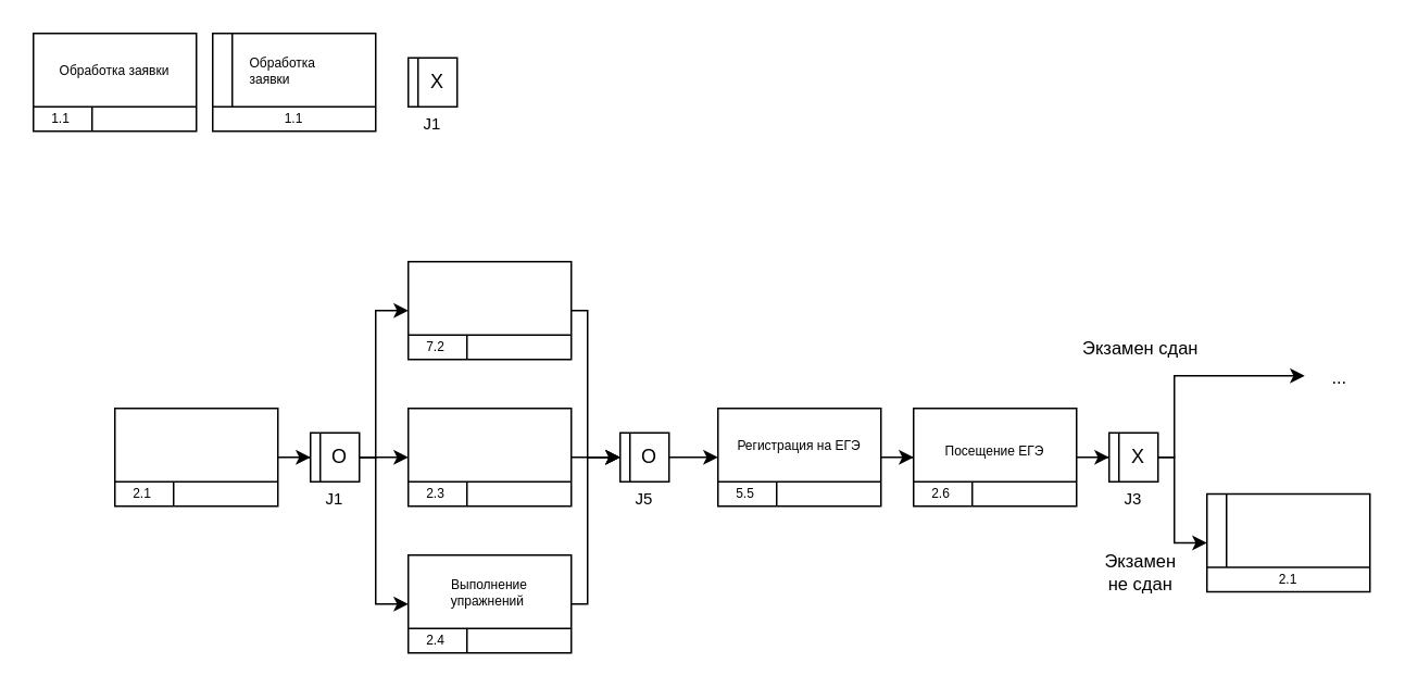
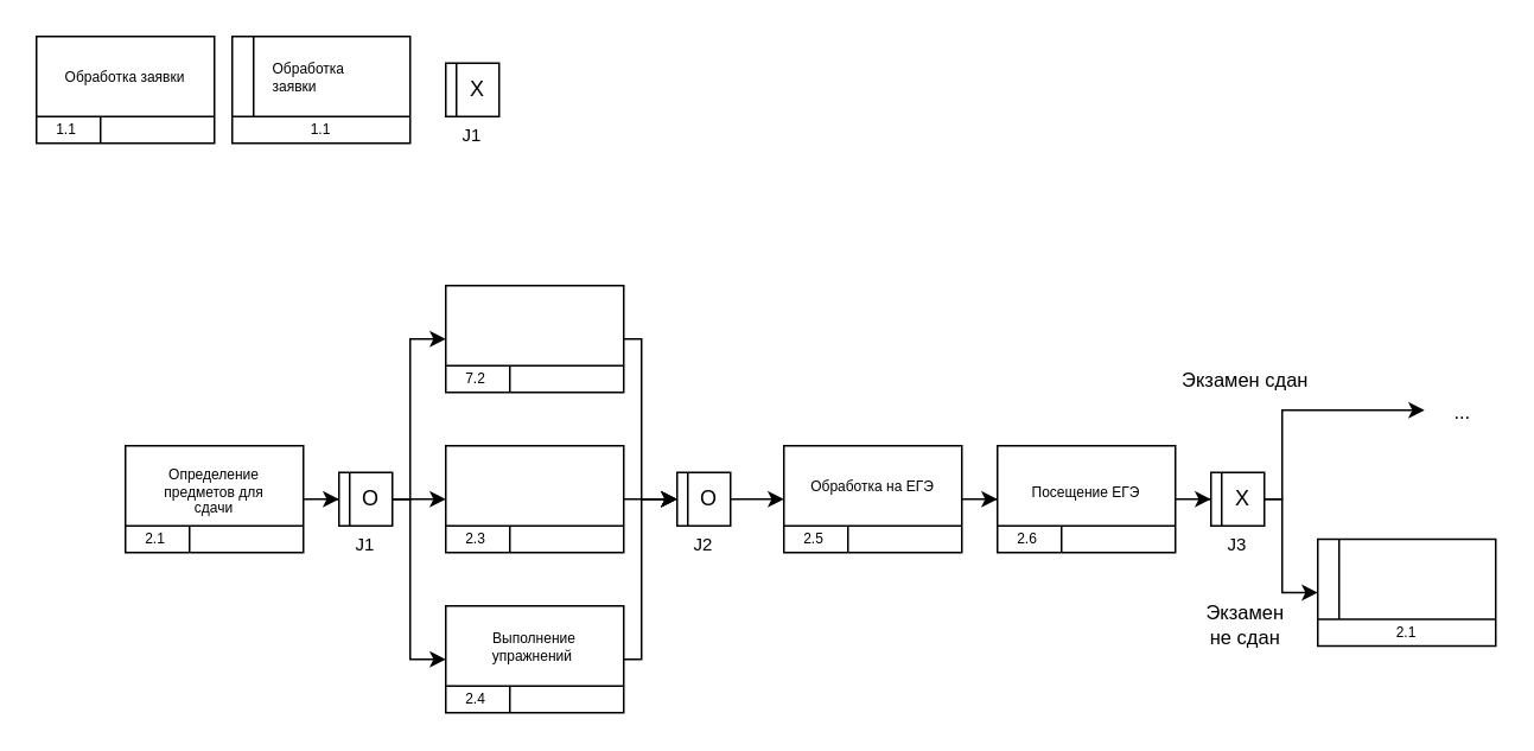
  <mxCell id="0" />
  <mxCell id="1" parent="0" />
  <mxCell id="2" value="" style="group" vertex="1" connectable="0" parent="1"><mxGeometry x="20" y="20" width="100" height="60" as="geometry" /></mxCell>
  <mxCell id="3" value="" style="rounded=0;whiteSpace=wrap;html=1;" vertex="1" parent="2"><mxGeometry width="100" height="60" as="geometry" /></mxCell>
  <mxCell id="4" value="" style="endArrow=none;html=1;rounded=0;exitX=0;exitY=0.75;exitDx=0;exitDy=0;entryX=1;entryY=0.75;entryDx=0;entryDy=0;" edge="1" parent="2" source="3" target="3"><mxGeometry width="50" height="50" relative="1" as="geometry"><mxPoint x="-20" y="50" as="sourcePoint" /><mxPoint x="30" as="targetPoint" /></mxGeometry></mxCell>
  <mxCell id="5" value="" style="endArrow=none;html=1;rounded=0;exitX=0.36;exitY=0.997;exitDx=0;exitDy=0;exitPerimeter=0;" edge="1" parent="2" source="3"><mxGeometry width="50" height="50" relative="1" as="geometry"><mxPoint x="-20" y="50" as="sourcePoint" /><mxPoint x="36" y="45" as="targetPoint" /></mxGeometry></mxCell>
  <mxCell id="6" value="1.1" style="text;html=1;align=center;verticalAlign=middle;whiteSpace=wrap;rounded=0;fontSize=8;" vertex="1" parent="2"><mxGeometry x="7" y="47" width="20" height="10" as="geometry" /></mxCell>
  <mxCell id="7" value="Обработка заявки" style="text;html=1;align=center;verticalAlign=middle;whiteSpace=wrap;rounded=0;fontSize=8;" vertex="1" parent="2"><mxGeometry x="10" y="8" width="80" height="30" as="geometry" /></mxCell>
  <mxCell id="8" value="" style="group" vertex="1" connectable="0" parent="1"><mxGeometry x="130" y="20" width="100" height="60" as="geometry" /></mxCell>
  <mxCell id="9" value="" style="rounded=0;whiteSpace=wrap;html=1;" vertex="1" parent="8"><mxGeometry width="100" height="60" as="geometry" /></mxCell>
  <mxCell id="10" value="" style="endArrow=none;html=1;rounded=0;exitX=0;exitY=0.75;exitDx=0;exitDy=0;entryX=1;entryY=0.75;entryDx=0;entryDy=0;" edge="1" parent="8" source="9" target="9"><mxGeometry width="50" height="50" relative="1" as="geometry"><mxPoint x="-20" y="50" as="sourcePoint" /><mxPoint x="30" as="targetPoint" /></mxGeometry></mxCell>
  <mxCell id="11" value="" style="endArrow=none;html=1;rounded=0;" edge="1" parent="8"><mxGeometry width="50" height="50" relative="1" as="geometry"><mxPoint x="12" y="45" as="sourcePoint" /><mxPoint x="12" as="targetPoint" /></mxGeometry></mxCell>
  <mxCell id="12" value="1.1" style="text;html=1;align=center;verticalAlign=middle;whiteSpace=wrap;rounded=0;fontSize=8;" vertex="1" parent="8"><mxGeometry x="40" y="47" width="20" height="10" as="geometry" /></mxCell>
  <mxCell id="13" value="Обработка заявки" style="text;html=1;align=left;verticalAlign=middle;whiteSpace=wrap;rounded=0;fontSize=8;" vertex="1" parent="8"><mxGeometry x="21" y="8" width="69" height="30" as="geometry" /></mxCell>
  <mxCell id="14" value="" style="group" vertex="1" connectable="0" parent="1"><mxGeometry x="250" y="35" width="30" height="45" as="geometry" /></mxCell>
  <mxCell id="15" value="" style="rounded=0;whiteSpace=wrap;html=1;" vertex="1" parent="14"><mxGeometry width="30" height="30" as="geometry" /></mxCell>
  <mxCell id="16" value="" style="endArrow=none;html=1;rounded=0;" edge="1" parent="14"><mxGeometry width="50" height="50" relative="1" as="geometry"><mxPoint x="6" as="sourcePoint" /><mxPoint x="6" y="30" as="targetPoint" /></mxGeometry></mxCell>
  <mxCell id="17" value="X" style="text;html=1;align=center;verticalAlign=middle;whiteSpace=wrap;rounded=0;" vertex="1" parent="14"><mxGeometry x="6" width="24" height="30" as="geometry" /></mxCell>
  <mxCell id="18" value="J1" style="text;html=1;align=center;verticalAlign=middle;whiteSpace=wrap;rounded=0;fontSize=10;" vertex="1" parent="14"><mxGeometry x="3" y="35" width="24" height="10" as="geometry" /></mxCell>
  <mxCell id="19" value="" style="group" vertex="1" connectable="0" parent="1"><mxGeometry x="70" y="250" width="100" height="60" as="geometry" /></mxCell>
  <mxCell id="20" value="" style="rounded=0;whiteSpace=wrap;html=1;" vertex="1" parent="19"><mxGeometry width="100" height="60" as="geometry" /></mxCell>
  <mxCell id="21" value="" style="endArrow=none;html=1;rounded=0;exitX=0;exitY=0.75;exitDx=0;exitDy=0;entryX=1;entryY=0.75;entryDx=0;entryDy=0;" edge="1" parent="19" source="20" target="20"><mxGeometry width="50" height="50" relative="1" as="geometry"><mxPoint x="-20" y="50" as="sourcePoint" /><mxPoint x="30" as="targetPoint" /></mxGeometry></mxCell>
  <mxCell id="22" value="" style="endArrow=none;html=1;rounded=0;exitX=0.36;exitY=0.997;exitDx=0;exitDy=0;exitPerimeter=0;" edge="1" parent="19" source="20"><mxGeometry width="50" height="50" relative="1" as="geometry"><mxPoint x="-20" y="50" as="sourcePoint" /><mxPoint x="36" y="45" as="targetPoint" /></mxGeometry></mxCell>
  <mxCell id="23" value="2.1" style="text;html=1;align=center;verticalAlign=middle;whiteSpace=wrap;rounded=0;fontSize=8;" vertex="1" parent="19"><mxGeometry x="7" y="47" width="20" height="10" as="geometry" /></mxCell>
+ <mxCell id="24" value="&lt;table&gt;&lt;tbody&gt;&lt;tr&gt;&lt;td data-end=&quot;1186&quot; data-start=&quot;1179&quot; class=&quot;max-w-[calc(var(--thread-content-max-width)*2/3)]&quot;&gt;&lt;/td&gt;&lt;/tr&gt;&lt;/tbody&gt;&lt;/table&gt;&lt;table&gt;&lt;tbody&gt;&lt;tr&gt;&lt;td data-end=&quot;1221&quot; data-start=&quot;1186&quot; class=&quot;max-w-[calc(var(--thread-content-max-width)*2/3)]&quot;&gt;Определение предметов для сдачи&lt;/td&gt;&lt;/tr&gt;&lt;/tbody&gt;&lt;/table&gt;" style="text;html=1;align=center;verticalAlign=middle;whiteSpace=wrap;rounded=0;fontSize=8;" vertex="1" parent="19"><mxGeometry x="10" y="8" width="80" height="30" as="geometry" /></mxCell>
  <mxCell id="25" value="" style="group" vertex="1" connectable="0" parent="1"><mxGeometry x="250" y="160" width="100" height="60" as="geometry" /></mxCell>
  <mxCell id="26" value="" style="rounded=0;whiteSpace=wrap;html=1;" vertex="1" parent="25"><mxGeometry width="100" height="60" as="geometry" /></mxCell>
  <mxCell id="27" value="" style="endArrow=none;html=1;rounded=0;exitX=0;exitY=0.75;exitDx=0;exitDy=0;entryX=1;entryY=0.75;entryDx=0;entryDy=0;" edge="1" parent="25" source="26" target="26"><mxGeometry width="50" height="50" relative="1" as="geometry"><mxPoint x="-20" y="50" as="sourcePoint" /><mxPoint x="30" as="targetPoint" /></mxGeometry></mxCell>
  <mxCell id="28" value="" style="endArrow=none;html=1;rounded=0;exitX=0.36;exitY=0.997;exitDx=0;exitDy=0;exitPerimeter=0;" edge="1" parent="25" source="26"><mxGeometry width="50" height="50" relative="1" as="geometry"><mxPoint x="-20" y="50" as="sourcePoint" /><mxPoint x="36" y="45" as="targetPoint" /></mxGeometry></mxCell>
  <mxCell id="29" value="7.2" style="text;html=1;align=center;verticalAlign=middle;whiteSpace=wrap;rounded=0;fontSize=8;" vertex="1" parent="25"><mxGeometry x="7" y="47" width="20" height="10" as="geometry" /></mxCell>
  <mxCell id="30" value="" style="group" vertex="1" connectable="0" parent="1"><mxGeometry x="250" y="250" width="100" height="60" as="geometry" /></mxCell>
  <mxCell id="31" value="" style="rounded=0;whiteSpace=wrap;html=1;" vertex="1" parent="30"><mxGeometry width="100" height="60" as="geometry" /></mxCell>
  <mxCell id="32" value="" style="endArrow=none;html=1;rounded=0;exitX=0;exitY=0.75;exitDx=0;exitDy=0;entryX=1;entryY=0.75;entryDx=0;entryDy=0;" edge="1" parent="30" source="31" target="31"><mxGeometry width="50" height="50" relative="1" as="geometry"><mxPoint x="-20" y="50" as="sourcePoint" /><mxPoint x="30" as="targetPoint" /></mxGeometry></mxCell>
  <mxCell id="33" value="" style="endArrow=none;html=1;rounded=0;exitX=0.36;exitY=0.997;exitDx=0;exitDy=0;exitPerimeter=0;" edge="1" parent="30" source="31"><mxGeometry width="50" height="50" relative="1" as="geometry"><mxPoint x="-20" y="50" as="sourcePoint" /><mxPoint x="36" y="45" as="targetPoint" /></mxGeometry></mxCell>
  <mxCell id="34" value="2.3" style="text;html=1;align=center;verticalAlign=middle;whiteSpace=wrap;rounded=0;fontSize=8;" vertex="1" parent="30"><mxGeometry x="7" y="47" width="20" height="10" as="geometry" /></mxCell>
  <mxCell id="35" value="" style="group" vertex="1" connectable="0" parent="1"><mxGeometry x="440" y="250" width="100" height="60" as="geometry" /></mxCell>
  <mxCell id="36" value="" style="rounded=0;whiteSpace=wrap;html=1;" vertex="1" parent="35"><mxGeometry width="100" height="60" as="geometry" /></mxCell>
  <mxCell id="37" value="" style="endArrow=none;html=1;rounded=0;exitX=0;exitY=0.75;exitDx=0;exitDy=0;entryX=1;entryY=0.75;entryDx=0;entryDy=0;" edge="1" parent="35" source="36" target="36"><mxGeometry width="50" height="50" relative="1" as="geometry"><mxPoint x="-20" y="50" as="sourcePoint" /><mxPoint x="30" as="targetPoint" /></mxGeometry></mxCell>
  <mxCell id="38" value="" style="endArrow=none;html=1;rounded=0;exitX=0.36;exitY=0.997;exitDx=0;exitDy=0;exitPerimeter=0;" edge="1" parent="35" source="36"><mxGeometry width="50" height="50" relative="1" as="geometry"><mxPoint x="-20" y="50" as="sourcePoint" /><mxPoint x="36" y="45" as="targetPoint" /></mxGeometry></mxCell>
- <mxCell id="39" value="5.5" style="text;html=1;align=center;verticalAlign=middle;whiteSpace=wrap;rounded=0;fontSize=8;" vertex="1" parent="35"><mxGeometry x="7" y="47" width="20" height="10" as="geometry" /></mxCell>
- <mxCell id="40" value="Регистрация на ЕГЭ" style="text;html=1;align=center;verticalAlign=middle;whiteSpace=wrap;rounded=0;fontSize=8;" vertex="1" parent="35"><mxGeometry x="10" y="8" width="80" height="30" as="geometry" /></mxCell>
+ <mxCell id="39" value="2.5" style="text;html=1;align=center;verticalAlign=middle;whiteSpace=wrap;rounded=0;fontSize=8;" vertex="1" parent="35"><mxGeometry x="7" y="47" width="20" height="10" as="geometry" /></mxCell>
+ <mxCell id="40" value="Обработка на ЕГЭ" style="text;html=1;align=center;verticalAlign=middle;whiteSpace=wrap;rounded=0;fontSize=8;" vertex="1" parent="35"><mxGeometry x="10" y="8" width="80" height="30" as="geometry" /></mxCell>
  <mxCell id="41" value="" style="group" vertex="1" connectable="0" parent="1"><mxGeometry x="560" y="250" width="100" height="60" as="geometry" /></mxCell>
  <mxCell id="42" value="" style="rounded=0;whiteSpace=wrap;html=1;" vertex="1" parent="41"><mxGeometry width="100" height="60" as="geometry" /></mxCell>
  <mxCell id="43" value="" style="endArrow=none;html=1;rounded=0;exitX=0;exitY=0.75;exitDx=0;exitDy=0;entryX=1;entryY=0.75;entryDx=0;entryDy=0;" edge="1" parent="41" source="42" target="42"><mxGeometry width="50" height="50" relative="1" as="geometry"><mxPoint x="-20" y="50" as="sourcePoint" /><mxPoint x="30" as="targetPoint" /></mxGeometry></mxCell>
  <mxCell id="44" value="" style="endArrow=none;html=1;rounded=0;exitX=0.36;exitY=0.997;exitDx=0;exitDy=0;exitPerimeter=0;" edge="1" parent="41" source="42"><mxGeometry width="50" height="50" relative="1" as="geometry"><mxPoint x="-20" y="50" as="sourcePoint" /><mxPoint x="36" y="45" as="targetPoint" /></mxGeometry></mxCell>
  <mxCell id="45" value="2.6" style="text;html=1;align=center;verticalAlign=middle;whiteSpace=wrap;rounded=0;fontSize=8;" vertex="1" parent="41"><mxGeometry x="7" y="47" width="20" height="10" as="geometry" /></mxCell>
  <mxCell id="46" value="&lt;table&gt;&lt;tbody&gt;&lt;tr&gt;&lt;td data-end=&quot;1333&quot; data-start=&quot;1326&quot; class=&quot;max-w-[calc(var(--thread-content-max-width)*2/3)]&quot;&gt;&lt;/td&gt;&lt;/tr&gt;&lt;/tbody&gt;&lt;/table&gt;&lt;table&gt;&lt;tbody&gt;&lt;tr&gt;&lt;td data-end=&quot;1346&quot; data-start=&quot;1333&quot; class=&quot;max-w-[calc(var(--thread-content-max-width)*2/3)]&quot;&gt;Посещение ЕГЭ&lt;/td&gt;&lt;/tr&gt;&lt;/tbody&gt;&lt;/table&gt;" style="text;html=1;align=center;verticalAlign=middle;whiteSpace=wrap;rounded=0;fontSize=8;" vertex="1" parent="41"><mxGeometry x="10" y="8" width="80" height="30" as="geometry" /></mxCell>
  <mxCell id="47" value="" style="group" vertex="1" connectable="0" parent="1"><mxGeometry x="190" y="265" width="30" height="45" as="geometry" /></mxCell>
  <mxCell id="48" value="" style="rounded=0;whiteSpace=wrap;html=1;" vertex="1" parent="47"><mxGeometry width="30" height="30" as="geometry" /></mxCell>
  <mxCell id="49" value="" style="endArrow=none;html=1;rounded=0;" edge="1" parent="47"><mxGeometry width="50" height="50" relative="1" as="geometry"><mxPoint x="6" as="sourcePoint" /><mxPoint x="6" y="30" as="targetPoint" /></mxGeometry></mxCell>
  <mxCell id="50" value="O" style="text;html=1;align=center;verticalAlign=middle;whiteSpace=wrap;rounded=0;" vertex="1" parent="47"><mxGeometry x="6" width="24" height="30" as="geometry" /></mxCell>
  <mxCell id="51" value="J1" style="text;html=1;align=center;verticalAlign=middle;whiteSpace=wrap;rounded=0;fontSize=10;" vertex="1" parent="47"><mxGeometry x="3" y="35" width="24" height="10" as="geometry" /></mxCell>
  <mxCell id="52" value="" style="group" vertex="1" connectable="0" parent="1"><mxGeometry x="380" y="265" width="30" height="45" as="geometry" /></mxCell>
  <mxCell id="53" value="" style="rounded=0;whiteSpace=wrap;html=1;" vertex="1" parent="52"><mxGeometry width="30" height="30" as="geometry" /></mxCell>
  <mxCell id="54" value="" style="endArrow=none;html=1;rounded=0;" edge="1" parent="52"><mxGeometry width="50" height="50" relative="1" as="geometry"><mxPoint x="6" as="sourcePoint" /><mxPoint x="6" y="30" as="targetPoint" /></mxGeometry></mxCell>
  <mxCell id="55" value="O" style="text;html=1;align=center;verticalAlign=middle;whiteSpace=wrap;rounded=0;" vertex="1" parent="52"><mxGeometry x="6" width="24" height="30" as="geometry" /></mxCell>
- <mxCell id="56" value="J5" style="text;html=1;align=center;verticalAlign=middle;whiteSpace=wrap;rounded=0;fontSize=10;" vertex="1" parent="52"><mxGeometry x="3" y="35" width="24" height="10" as="geometry" /></mxCell>
+ <mxCell id="56" value="J2" style="text;html=1;align=center;verticalAlign=middle;whiteSpace=wrap;rounded=0;fontSize=10;" vertex="1" parent="52"><mxGeometry x="3" y="35" width="24" height="10" as="geometry" /></mxCell>
  <mxCell id="57" value="" style="group" vertex="1" connectable="0" parent="1"><mxGeometry x="250" y="340" width="100" height="60" as="geometry" /></mxCell>
  <mxCell id="58" value="" style="rounded=0;whiteSpace=wrap;html=1;" vertex="1" parent="57"><mxGeometry width="100" height="60" as="geometry" /></mxCell>
  <mxCell id="59" value="" style="endArrow=none;html=1;rounded=0;exitX=0;exitY=0.75;exitDx=0;exitDy=0;entryX=1;entryY=0.75;entryDx=0;entryDy=0;" edge="1" parent="57" source="58" target="58"><mxGeometry width="50" height="50" relative="1" as="geometry"><mxPoint x="-20" y="50" as="sourcePoint" /><mxPoint x="30" as="targetPoint" /></mxGeometry></mxCell>
  <mxCell id="60" value="" style="endArrow=none;html=1;rounded=0;exitX=0.36;exitY=0.997;exitDx=0;exitDy=0;exitPerimeter=0;" edge="1" parent="57" source="58"><mxGeometry width="50" height="50" relative="1" as="geometry"><mxPoint x="-20" y="50" as="sourcePoint" /><mxPoint x="36" y="45" as="targetPoint" /></mxGeometry></mxCell>
  <mxCell id="61" value="2.4" style="text;html=1;align=center;verticalAlign=middle;whiteSpace=wrap;rounded=0;fontSize=8;" vertex="1" parent="57"><mxGeometry x="7" y="47" width="20" height="10" as="geometry" /></mxCell>
  <mxCell id="62" value="Выполнение упражнений&amp;nbsp;" style="text;html=1;align=center;verticalAlign=middle;whiteSpace=wrap;rounded=0;fontSize=8;" vertex="1" parent="57"><mxGeometry x="10" y="8" width="80" height="30" as="geometry" /></mxCell>
  <mxCell id="63" value="" style="group" vertex="1" connectable="0" parent="1"><mxGeometry x="680" y="265" width="30" height="45" as="geometry" /></mxCell>
  <mxCell id="64" value="" style="rounded=0;whiteSpace=wrap;html=1;" vertex="1" parent="63"><mxGeometry width="30" height="30" as="geometry" /></mxCell>
  <mxCell id="65" value="" style="endArrow=none;html=1;rounded=0;" edge="1" parent="63"><mxGeometry width="50" height="50" relative="1" as="geometry"><mxPoint x="6" as="sourcePoint" /><mxPoint x="6" y="30" as="targetPoint" /></mxGeometry></mxCell>
  <mxCell id="66" style="edgeStyle=orthogonalEdgeStyle;rounded=0;orthogonalLoop=1;jettySize=auto;html=1;" edge="1" parent="63" source="70"><mxGeometry relative="1" as="geometry"><mxPoint x="120" y="-35" as="targetPoint" /><Array as="points"><mxPoint x="40" y="15" /><mxPoint x="40" y="-35" /></Array></mxGeometry></mxCell>
  <mxCell id="67" value="Экзамен сдан" style="edgeLabel;html=1;align=center;verticalAlign=middle;resizable=0;points=[];" vertex="1" connectable="0" parent="66"><mxGeometry x="-0.19" relative="1" as="geometry"><mxPoint x="-22" y="-21" as="offset" /></mxGeometry></mxCell>
  <mxCell id="68" value="Экзамен&lt;div&gt;не сдан&lt;/div&gt;" style="edgeLabel;html=1;align=center;verticalAlign=middle;resizable=0;points=[];" vertex="1" connectable="0" parent="66"><mxGeometry x="-0.19" relative="1" as="geometry"><mxPoint x="-22" y="117" as="offset" /></mxGeometry></mxCell>
  <mxCell id="69" value="..." style="edgeLabel;html=1;align=center;verticalAlign=middle;resizable=0;points=[];" vertex="1" connectable="0" parent="66"><mxGeometry x="-0.19" relative="1" as="geometry"><mxPoint x="100" y="-3" as="offset" /></mxGeometry></mxCell>
  <mxCell id="70" value="X" style="text;html=1;align=center;verticalAlign=middle;whiteSpace=wrap;rounded=0;" vertex="1" parent="63"><mxGeometry x="6" width="24" height="30" as="geometry" /></mxCell>
  <mxCell id="71" value="J3" style="text;html=1;align=center;verticalAlign=middle;whiteSpace=wrap;rounded=0;fontSize=10;" vertex="1" parent="63"><mxGeometry x="3" y="35" width="24" height="10" as="geometry" /></mxCell>
  <mxCell id="72" value="" style="group" vertex="1" connectable="0" parent="1"><mxGeometry x="740" y="302.5" width="100" height="60" as="geometry" /></mxCell>
  <mxCell id="73" value="" style="rounded=0;whiteSpace=wrap;html=1;" vertex="1" parent="72"><mxGeometry width="100" height="60" as="geometry" /></mxCell>
  <mxCell id="74" value="" style="endArrow=none;html=1;rounded=0;exitX=0;exitY=0.75;exitDx=0;exitDy=0;entryX=1;entryY=0.75;entryDx=0;entryDy=0;" edge="1" parent="72" source="73" target="73"><mxGeometry width="50" height="50" relative="1" as="geometry"><mxPoint x="-20" y="50" as="sourcePoint" /><mxPoint x="30" as="targetPoint" /></mxGeometry></mxCell>
  <mxCell id="75" value="" style="endArrow=none;html=1;rounded=0;" edge="1" parent="72"><mxGeometry width="50" height="50" relative="1" as="geometry"><mxPoint x="12" y="45" as="sourcePoint" /><mxPoint x="12" as="targetPoint" /></mxGeometry></mxCell>
  <mxCell id="76" value="2.1" style="text;html=1;align=center;verticalAlign=middle;whiteSpace=wrap;rounded=0;fontSize=8;" vertex="1" parent="72"><mxGeometry x="40" y="47" width="20" height="10" as="geometry" /></mxCell>
  <mxCell id="77" style="edgeStyle=orthogonalEdgeStyle;rounded=0;orthogonalLoop=1;jettySize=auto;html=1;entryX=0;entryY=0.5;entryDx=0;entryDy=0;" edge="1" parent="1" source="20" target="48"><mxGeometry relative="1" as="geometry" /></mxCell>
  <mxCell id="78" style="edgeStyle=orthogonalEdgeStyle;rounded=0;orthogonalLoop=1;jettySize=auto;html=1;entryX=0;entryY=0.5;entryDx=0;entryDy=0;" edge="1" parent="1" source="50" target="31"><mxGeometry relative="1" as="geometry" /></mxCell>
  <mxCell id="79" style="edgeStyle=orthogonalEdgeStyle;rounded=0;orthogonalLoop=1;jettySize=auto;html=1;entryX=0;entryY=0.5;entryDx=0;entryDy=0;" edge="1" parent="1" source="50" target="26"><mxGeometry relative="1" as="geometry"><Array as="points"><mxPoint x="230" y="280" /><mxPoint x="230" y="190" /></Array></mxGeometry></mxCell>
  <mxCell id="80" style="edgeStyle=orthogonalEdgeStyle;rounded=0;orthogonalLoop=1;jettySize=auto;html=1;entryX=0;entryY=0.5;entryDx=0;entryDy=0;" edge="1" parent="1" source="50" target="58"><mxGeometry relative="1" as="geometry"><Array as="points"><mxPoint x="230" y="280" /><mxPoint x="230" y="370" /></Array></mxGeometry></mxCell>
  <mxCell id="81" style="edgeStyle=orthogonalEdgeStyle;rounded=0;orthogonalLoop=1;jettySize=auto;html=1;entryX=0;entryY=0.5;entryDx=0;entryDy=0;" edge="1" parent="1" source="26" target="53"><mxGeometry relative="1" as="geometry"><Array as="points"><mxPoint x="360" y="190" /><mxPoint x="360" y="280" /></Array></mxGeometry></mxCell>
  <mxCell id="82" style="edgeStyle=orthogonalEdgeStyle;rounded=0;orthogonalLoop=1;jettySize=auto;html=1;entryX=0;entryY=0.5;entryDx=0;entryDy=0;" edge="1" parent="1" source="31" target="53"><mxGeometry relative="1" as="geometry" /></mxCell>
  <mxCell id="83" style="edgeStyle=orthogonalEdgeStyle;rounded=0;orthogonalLoop=1;jettySize=auto;html=1;entryX=0;entryY=0.5;entryDx=0;entryDy=0;" edge="1" parent="1" source="58" target="53"><mxGeometry relative="1" as="geometry"><Array as="points"><mxPoint x="360" y="370" /><mxPoint x="360" y="280" /></Array></mxGeometry></mxCell>
  <mxCell id="84" style="edgeStyle=orthogonalEdgeStyle;rounded=0;orthogonalLoop=1;jettySize=auto;html=1;entryX=0;entryY=0.5;entryDx=0;entryDy=0;" edge="1" parent="1" source="55" target="36"><mxGeometry relative="1" as="geometry" /></mxCell>
  <mxCell id="85" style="edgeStyle=orthogonalEdgeStyle;rounded=0;orthogonalLoop=1;jettySize=auto;html=1;entryX=0;entryY=0.5;entryDx=0;entryDy=0;" edge="1" parent="1" source="36" target="42"><mxGeometry relative="1" as="geometry" /></mxCell>
  <mxCell id="86" style="edgeStyle=orthogonalEdgeStyle;rounded=0;orthogonalLoop=1;jettySize=auto;html=1;entryX=0;entryY=0.5;entryDx=0;entryDy=0;" edge="1" parent="1" source="42" target="64"><mxGeometry relative="1" as="geometry" /></mxCell>
  <mxCell id="87" style="edgeStyle=orthogonalEdgeStyle;rounded=0;orthogonalLoop=1;jettySize=auto;html=1;entryX=0;entryY=0.5;entryDx=0;entryDy=0;" edge="1" parent="1" source="70" target="73"><mxGeometry relative="1" as="geometry"><Array as="points"><mxPoint x="720" y="280" /><mxPoint x="720" y="333" /></Array></mxGeometry></mxCell>
